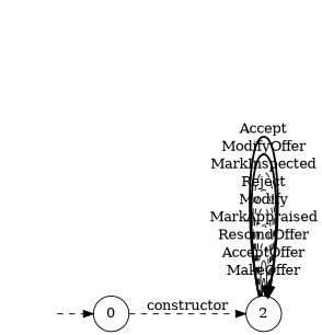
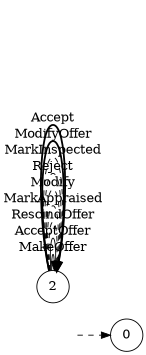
  digraph {
    rankdir=LR
    node [shape=circle]
    edge [style=dashed]
    "" [shape=plaintext]
    n2 [label=0]
    n3 [label=2]
    "" -> n2
-   n2 -> n3 [label=constructor]
    n3 -> n3 [label=MakeOffer style=solid]
    n3 -> n3 [label=AcceptOffer style=solid]
    n3 -> n3 [label=RescindOffer]
    n3 -> n3 [label=MarkAppraised]
    n3 -> n3 [label=Modify]
    n3 -> n3 [label=Reject]
    n3 -> n3 [label=MarkInspected]
    n3 -> n3 [label=ModifyOffer style=bold]
    n3 -> n3 [label=Accept style=bold]
  }
